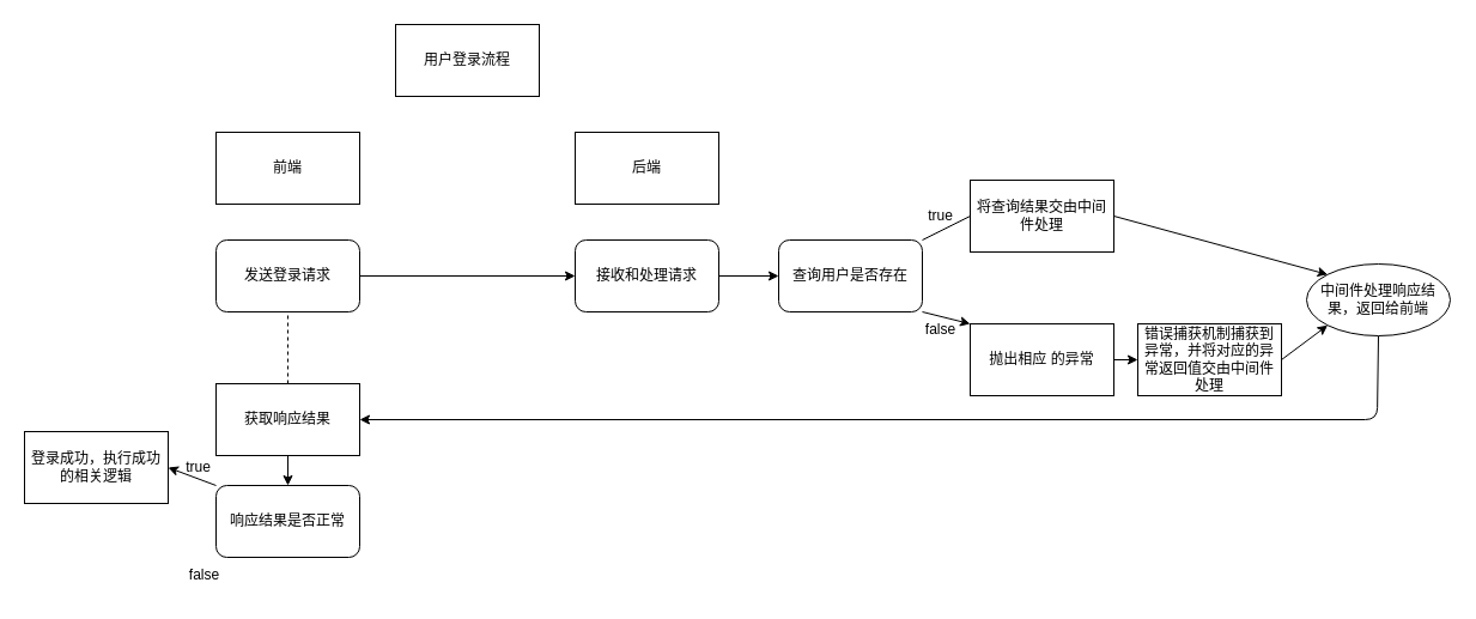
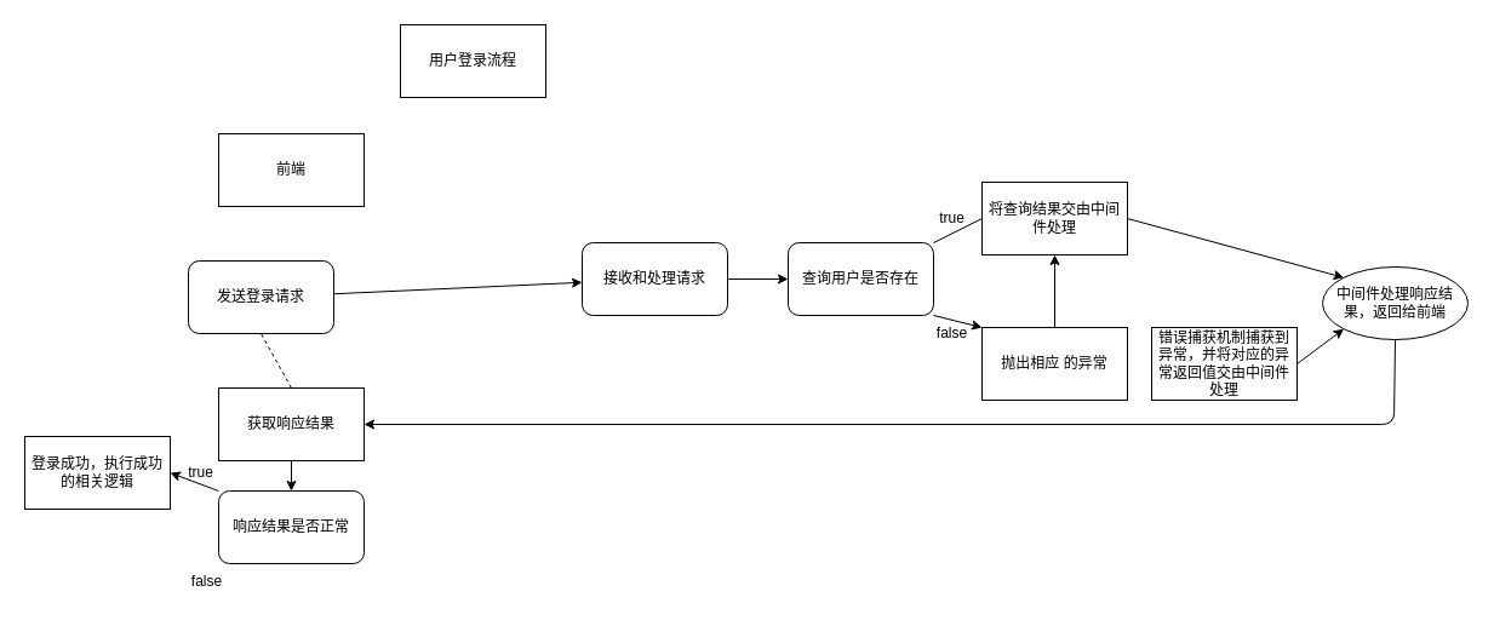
  <mxCell id="0" />
  <mxCell id="1" parent="0" />
  <mxCell id="2" value="用户登录流程" style="whiteSpace=wrap;html=1;" vertex="1" parent="1"><mxGeometry x="330" y="20" width="120" height="60" as="geometry" /></mxCell>
  <mxCell id="3" value="前端" style="whiteSpace=wrap;html=1;" vertex="1" parent="1"><mxGeometry x="180" y="110" width="120" height="60" as="geometry" /></mxCell>
- <mxCell id="4" value="后端" style="whiteSpace=wrap;html=1;" vertex="1" parent="1"><mxGeometry x="480" y="110" width="120" height="60" as="geometry" /></mxCell>
  <mxCell id="5" style="edgeStyle=none;html=1;" edge="1" parent="1" source="6" target="8"><mxGeometry relative="1" as="geometry" /></mxCell>
- <mxCell id="6" value="发送登录请求" style="rounded=1;whiteSpace=wrap;html=1;" vertex="1" parent="1"><mxGeometry x="180" y="200" width="120" height="60" as="geometry" /></mxCell>
+ <mxCell id="6" value="发送登录请求" style="rounded=1;whiteSpace=wrap;html=1;" vertex="1" parent="1"><mxGeometry x="155" y="215" width="120" height="60" as="geometry" /></mxCell>
  <mxCell id="7" value="" style="edgeStyle=none;html=1;" edge="1" parent="1" source="8" target="11"><mxGeometry relative="1" as="geometry" /></mxCell>
  <mxCell id="8" value="接收和处理请求" style="rounded=1;whiteSpace=wrap;html=1;" vertex="1" parent="1"><mxGeometry x="480" y="200" width="120" height="60" as="geometry" /></mxCell>
  <mxCell id="9" style="edgeStyle=none;html=1;exitX=1;exitY=0;exitDx=0;exitDy=0;entryX=0.5;entryY=0;entryDx=0;entryDy=0;" edge="1" parent="1" source="11" target="13"><mxGeometry relative="1" as="geometry" /></mxCell>
  <mxCell id="10" style="edgeStyle=none;html=1;entryX=0;entryY=0;entryDx=0;entryDy=0;" edge="1" parent="1" target="15"><mxGeometry relative="1" as="geometry"><mxPoint x="770" y="260" as="sourcePoint" /></mxGeometry></mxCell>
  <mxCell id="11" value="查询用户是否存在" style="rounded=1;whiteSpace=wrap;html=1;" vertex="1" parent="1"><mxGeometry x="650" y="200" width="120" height="60" as="geometry" /></mxCell>
  <mxCell id="12" style="edgeStyle=none;html=1;exitX=1;exitY=0.5;exitDx=0;exitDy=0;entryX=0;entryY=0;entryDx=0;entryDy=0;" edge="1" parent="1" source="13" target="23"><mxGeometry relative="1" as="geometry"><mxPoint x="650" y="470" as="targetPoint" /><Array as="points" /></mxGeometry></mxCell>
  <mxCell id="13" value="将查询结果交由中间件处理" style="whiteSpace=wrap;html=1;" vertex="1" parent="1"><mxGeometry x="810" y="150" width="120" height="60" as="geometry" /></mxCell>
- <mxCell id="14" value="" style="edgeStyle=none;html=1;" edge="1" parent="1" source="15" target="19"><mxGeometry relative="1" as="geometry" /></mxCell>
+ <mxCell id="14" value="" style="edgeStyle=none;html=1;" edge="1" parent="1" source="15" target="13"><mxGeometry relative="1" as="geometry" /></mxCell>
  <mxCell id="15" value="抛出相应 的异常" style="whiteSpace=wrap;html=1;" vertex="1" parent="1"><mxGeometry x="810" y="270" width="120" height="60" as="geometry" /></mxCell>
  <mxCell id="16" value="true" style="text;html=1;align=center;verticalAlign=middle;resizable=0;points=[];autosize=1;strokeColor=none;fillColor=none;" vertex="1" parent="1"><mxGeometry x="765" y="165" width="40" height="30" as="geometry" /></mxCell>
  <mxCell id="17" value="false" style="text;html=1;align=center;verticalAlign=middle;resizable=0;points=[];autosize=1;strokeColor=none;fillColor=none;" vertex="1" parent="1"><mxGeometry x="760" y="260" width="50" height="30" as="geometry" /></mxCell>
  <mxCell id="18" style="edgeStyle=none;html=1;exitX=1;exitY=0.5;exitDx=0;exitDy=0;entryX=0;entryY=1;entryDx=0;entryDy=0;" edge="1" parent="1" source="19" target="23"><mxGeometry relative="1" as="geometry"><mxPoint x="770" y="465" as="targetPoint" /></mxGeometry></mxCell>
  <mxCell id="19" value="错误捕获机制捕获到异常，并将对应的异常返回值交由中间件处理" style="whiteSpace=wrap;html=1;" vertex="1" parent="1"><mxGeometry x="950" y="270" width="120" height="60" as="geometry" /></mxCell>
  <mxCell id="20" value="" style="edgeStyle=none;html=1;" edge="1" parent="1" source="21" target="26"><mxGeometry relative="1" as="geometry" /></mxCell>
  <mxCell id="21" value="获取响应结果" style="whiteSpace=wrap;html=1;" vertex="1" parent="1"><mxGeometry x="180" y="320" width="120" height="60" as="geometry" /></mxCell>
  <mxCell id="22" style="edgeStyle=none;html=1;exitX=0.5;exitY=1;exitDx=0;exitDy=0;entryX=1;entryY=0.5;entryDx=0;entryDy=0;" edge="1" parent="1" source="23" target="21"><mxGeometry relative="1" as="geometry"><Array as="points"><mxPoint x="1150" y="350" /></Array></mxGeometry></mxCell>
  <mxCell id="23" value="中间件处理响应结果，返回给前端" style="ellipse;whiteSpace=wrap;html=1;" vertex="1" parent="1"><mxGeometry x="1091" y="220" width="120" height="60" as="geometry" /></mxCell>
  <mxCell id="24" value="" style="endArrow=none;dashed=1;html=1;entryX=0.5;entryY=1;entryDx=0;entryDy=0;exitX=0.5;exitY=0;exitDx=0;exitDy=0;" edge="1" parent="1" source="21" target="6"><mxGeometry width="50" height="50" relative="1" as="geometry"><mxPoint x="360" y="530" as="sourcePoint" /><mxPoint x="240" y="290" as="targetPoint" /></mxGeometry></mxCell>
  <mxCell id="25" style="edgeStyle=none;html=1;exitX=0;exitY=0;exitDx=0;exitDy=0;entryX=1;entryY=0.5;entryDx=0;entryDy=0;" edge="1" parent="1" source="26" target="27"><mxGeometry relative="1" as="geometry" /></mxCell>
  <mxCell id="26" value="响应结果是否正常" style="rounded=1;whiteSpace=wrap;html=1;" vertex="1" parent="1"><mxGeometry x="180" y="405" width="120" height="60" as="geometry" /></mxCell>
  <mxCell id="27" value="登录成功，执行成功的相关逻辑" style="whiteSpace=wrap;html=1;" vertex="1" parent="1"><mxGeometry x="20" y="360" width="120" height="60" as="geometry" /></mxCell>
  <mxCell id="28" value="true" style="text;html=1;align=center;verticalAlign=middle;resizable=0;points=[];autosize=1;strokeColor=none;fillColor=none;" vertex="1" parent="1"><mxGeometry x="145" y="375" width="40" height="30" as="geometry" /></mxCell>
  <mxCell id="29" value="false" style="text;html=1;align=center;verticalAlign=middle;resizable=0;points=[];autosize=1;strokeColor=none;fillColor=none;" vertex="1" parent="1"><mxGeometry x="145" y="465" width="50" height="30" as="geometry" /></mxCell>
